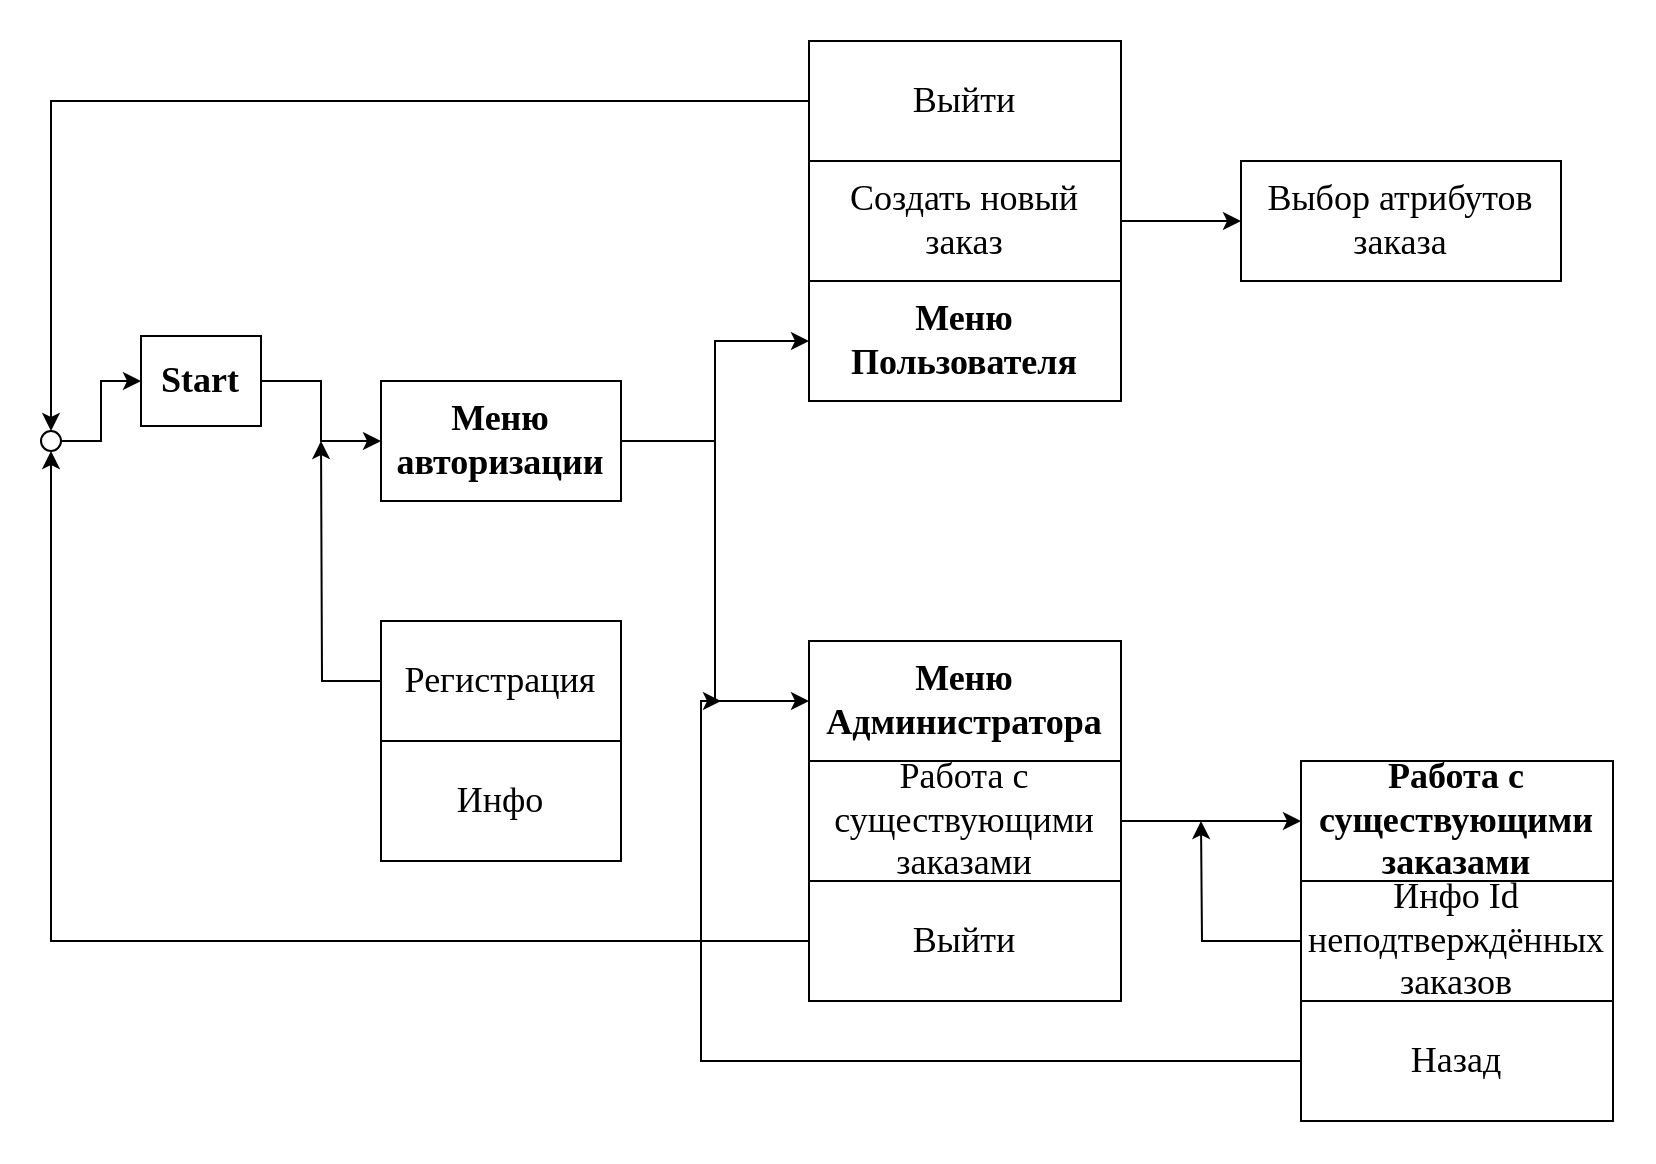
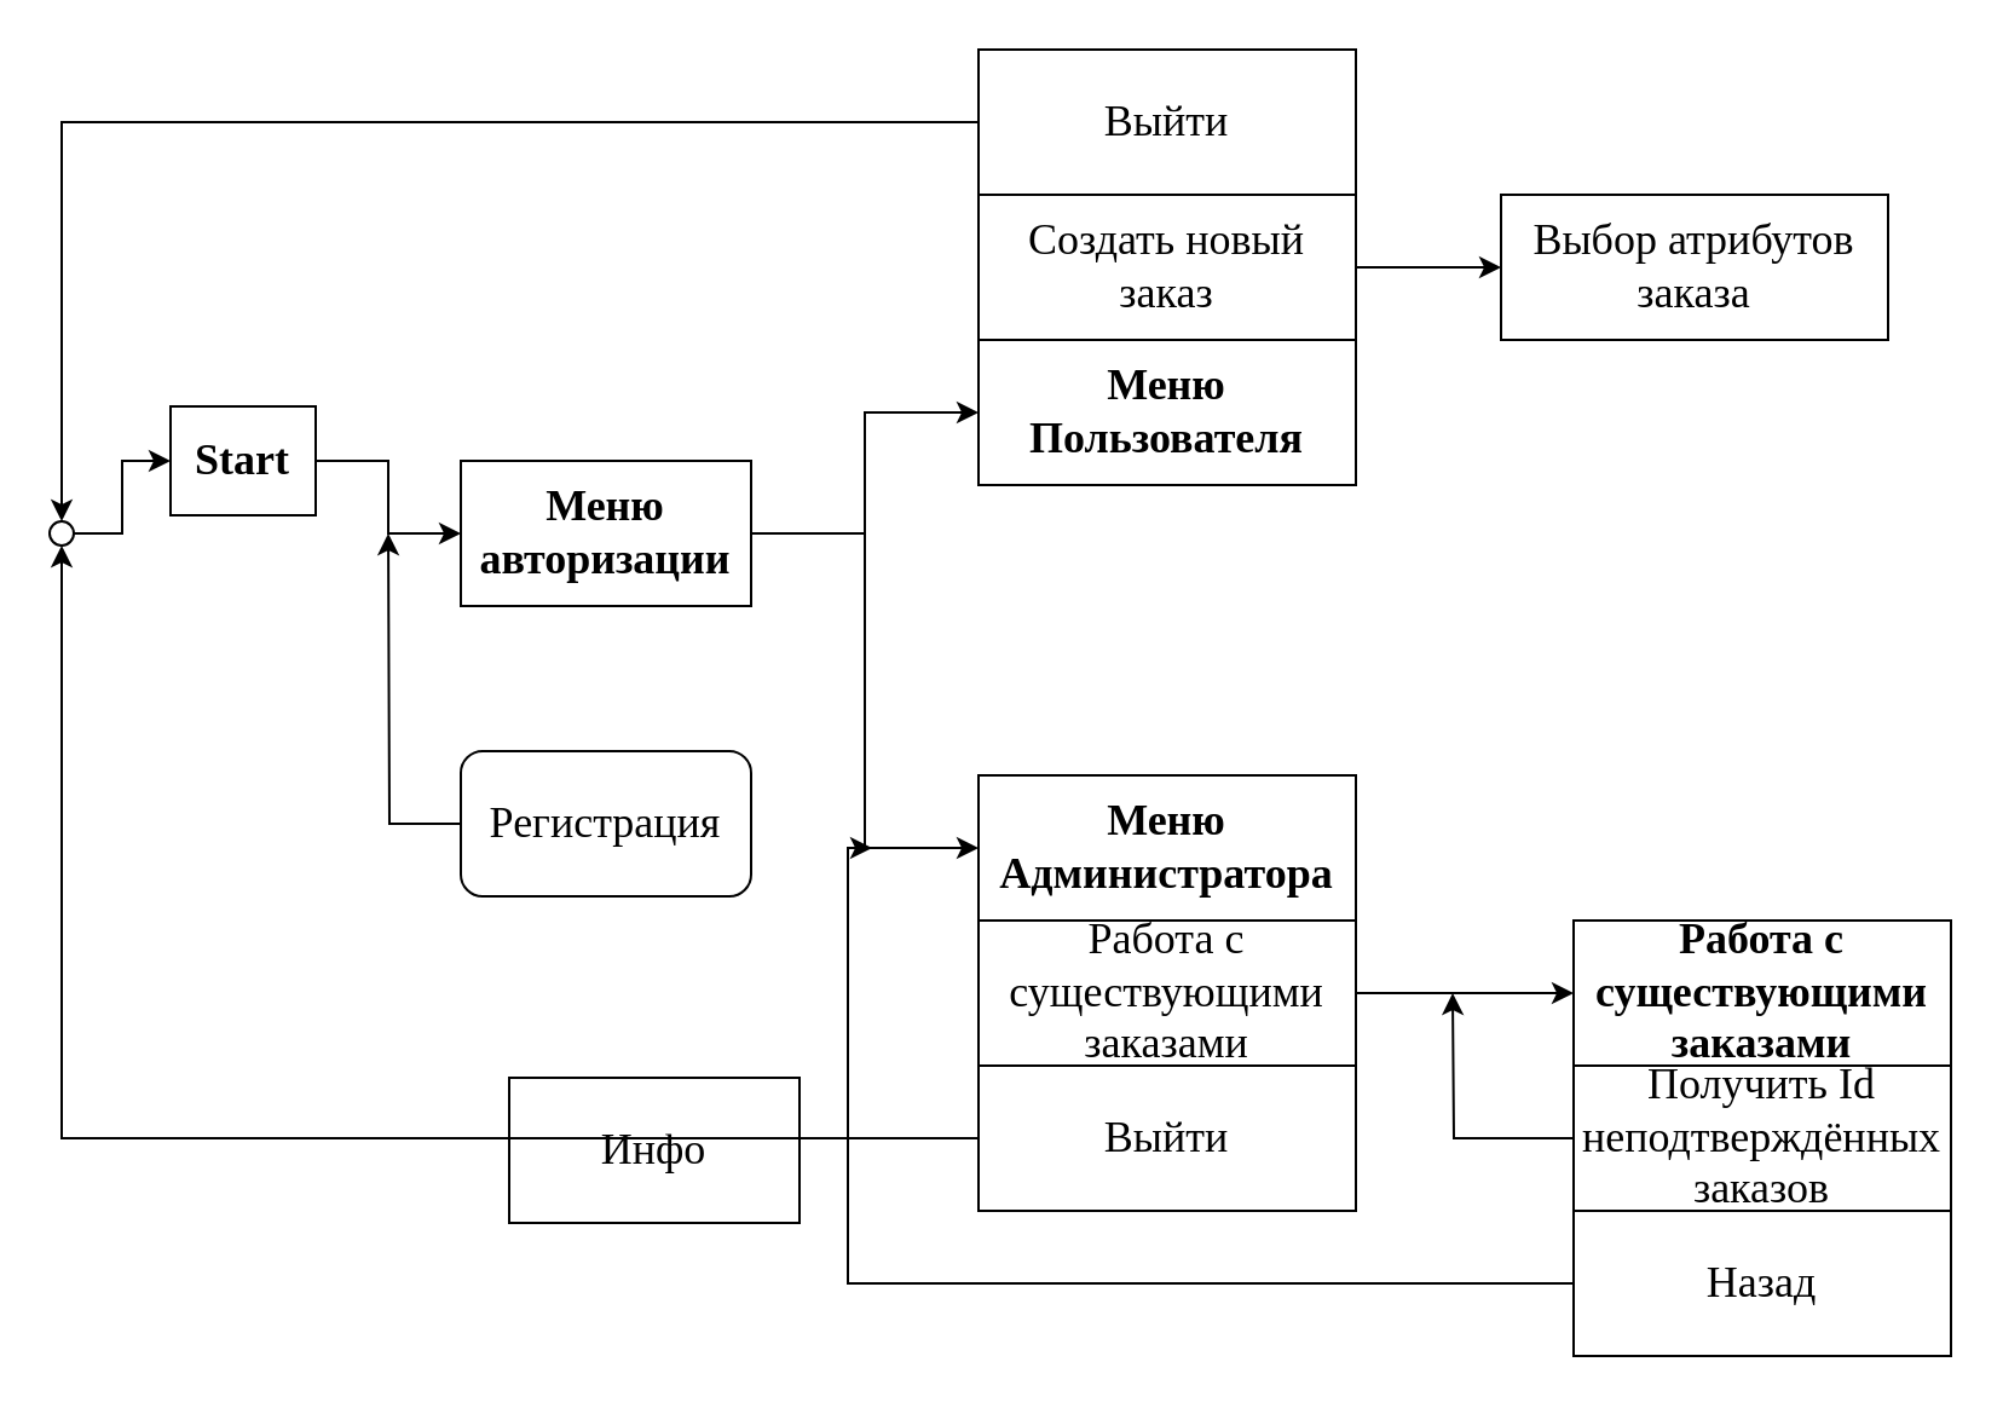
  <mxCell id="0" />
  <mxCell id="1" parent="0" />
  <mxCell id="2" style="edgeStyle=orthogonalEdgeStyle;rounded=0;orthogonalLoop=1;jettySize=auto;html=1;exitX=1;exitY=0.5;exitDx=0;exitDy=0;entryX=0;entryY=0.5;entryDx=0;entryDy=0;fontFamily=Times New Roman;fontSize=18;" edge="1" parent="1" source="3" target="11"><mxGeometry relative="1" as="geometry" /></mxCell>
  <mxCell id="3" value="&lt;font face=&quot;Times New Roman&quot; style=&quot;font-size: 18px;&quot;&gt;&lt;b style=&quot;&quot;&gt;Start&lt;/b&gt;&lt;/font&gt;" style="rounded=0;whiteSpace=wrap;html=1;" vertex="1" parent="1"><mxGeometry x="70" y="167.5" width="60" height="45" as="geometry" /></mxCell>
  <mxCell id="4" style="edgeStyle=orthogonalEdgeStyle;rounded=0;orthogonalLoop=1;jettySize=auto;html=1;exitX=1;exitY=0.5;exitDx=0;exitDy=0;entryX=0;entryY=0.5;entryDx=0;entryDy=0;fontFamily=Times New Roman;fontSize=14;" edge="1" parent="1" source="5" target="3"><mxGeometry relative="1" as="geometry" /></mxCell>
  <mxCell id="5" value="" style="ellipse;whiteSpace=wrap;html=1;aspect=fixed;fontFamily=Times New Roman;fontSize=14;" vertex="1" parent="1"><mxGeometry x="20" y="215" width="10" height="10" as="geometry" /></mxCell>
  <mxCell id="6" style="edgeStyle=orthogonalEdgeStyle;rounded=0;orthogonalLoop=1;jettySize=auto;html=1;exitX=0;exitY=0.5;exitDx=0;exitDy=0;fontFamily=Times New Roman;fontSize=18;" edge="1" parent="1" source="7"><mxGeometry relative="1" as="geometry"><mxPoint x="160" y="220" as="targetPoint" /></mxGeometry></mxCell>
- <mxCell id="7" value="&lt;font style=&quot;font-size: 18px;&quot;&gt;Регистрация&lt;/font&gt;" style="rounded=0;whiteSpace=wrap;html=1;fontFamily=Times New Roman;fontSize=14;" vertex="1" parent="1"><mxGeometry x="190" y="310" width="120" height="60" as="geometry" /></mxCell>
- <mxCell id="8" value="&lt;font style=&quot;font-size: 18px;&quot;&gt;Инфо&lt;/font&gt;" style="rounded=0;whiteSpace=wrap;html=1;fontFamily=Times New Roman;fontSize=14;" vertex="1" parent="1"><mxGeometry x="190" y="370" width="120" height="60" as="geometry" /></mxCell>
+ <mxCell id="7" value="&lt;font style=&quot;font-size: 18px;&quot;&gt;Регистрация&lt;/font&gt;" style="whiteSpace=wrap;html=1;fontFamily=Times New Roman;fontSize=14;rounded=1;" vertex="1" parent="1"><mxGeometry x="190" y="310" width="120" height="60" as="geometry" /></mxCell>
+ <mxCell id="8" value="&lt;font style=&quot;font-size: 18px;&quot;&gt;Инфо&lt;/font&gt;" style="rounded=0;whiteSpace=wrap;html=1;fontFamily=Times New Roman;fontSize=14;" vertex="1" parent="1"><mxGeometry x="210" y="445" width="120" height="60" as="geometry" /></mxCell>
  <mxCell id="9" style="edgeStyle=orthogonalEdgeStyle;rounded=0;orthogonalLoop=1;jettySize=auto;html=1;exitX=1;exitY=0.5;exitDx=0;exitDy=0;entryX=0;entryY=0.5;entryDx=0;entryDy=0;fontFamily=Times New Roman;fontSize=18;" edge="1" parent="1" source="11" target="16"><mxGeometry relative="1" as="geometry" /></mxCell>
  <mxCell id="10" style="edgeStyle=orthogonalEdgeStyle;rounded=0;orthogonalLoop=1;jettySize=auto;html=1;exitX=1;exitY=0.5;exitDx=0;exitDy=0;entryX=0;entryY=0.5;entryDx=0;entryDy=0;fontFamily=Times New Roman;fontSize=18;" edge="1" parent="1" source="11" target="22"><mxGeometry relative="1" as="geometry" /></mxCell>
  <mxCell id="11" value="&lt;b&gt;Меню авторизации&lt;/b&gt;" style="rounded=0;whiteSpace=wrap;html=1;fontFamily=Times New Roman;fontSize=18;" vertex="1" parent="1"><mxGeometry x="190" y="190" width="120" height="60" as="geometry" /></mxCell>
  <mxCell id="12" style="edgeStyle=orthogonalEdgeStyle;rounded=0;orthogonalLoop=1;jettySize=auto;html=1;exitX=1;exitY=0.5;exitDx=0;exitDy=0;entryX=0;entryY=0.5;entryDx=0;entryDy=0;fontFamily=Times New Roman;fontSize=18;" edge="1" parent="1" source="13" target="17"><mxGeometry relative="1" as="geometry" /></mxCell>
  <mxCell id="13" value="&lt;font style=&quot;font-size: 18px;&quot;&gt;Создать новый заказ&lt;/font&gt;" style="rounded=0;whiteSpace=wrap;html=1;fontFamily=Times New Roman;fontSize=14;" vertex="1" parent="1"><mxGeometry x="404" y="80" width="156" height="60" as="geometry" /></mxCell>
  <mxCell id="14" style="edgeStyle=orthogonalEdgeStyle;rounded=0;orthogonalLoop=1;jettySize=auto;html=1;exitX=0;exitY=0.5;exitDx=0;exitDy=0;entryX=0.5;entryY=0;entryDx=0;entryDy=0;fontFamily=Times New Roman;fontSize=18;" edge="1" parent="1" source="15" target="5"><mxGeometry relative="1" as="geometry" /></mxCell>
  <mxCell id="15" value="&lt;span style=&quot;font-size: 18px;&quot;&gt;Выйти&lt;/span&gt;" style="rounded=0;whiteSpace=wrap;html=1;fontFamily=Times New Roman;fontSize=14;" vertex="1" parent="1"><mxGeometry x="404" y="20" width="156" height="60" as="geometry" /></mxCell>
  <mxCell id="16" value="&lt;b&gt;Меню Пользователя&lt;/b&gt;" style="rounded=0;whiteSpace=wrap;html=1;fontFamily=Times New Roman;fontSize=18;" vertex="1" parent="1"><mxGeometry x="404" y="140" width="156" height="60" as="geometry" /></mxCell>
  <mxCell id="17" value="&lt;span style=&quot;font-size: 18px;&quot;&gt;Выбор атрибутов заказа&lt;/span&gt;" style="rounded=0;whiteSpace=wrap;html=1;fontFamily=Times New Roman;fontSize=14;" vertex="1" parent="1"><mxGeometry x="620" y="80" width="160" height="60" as="geometry" /></mxCell>
  <mxCell id="18" style="edgeStyle=orthogonalEdgeStyle;rounded=0;orthogonalLoop=1;jettySize=auto;html=1;exitX=1;exitY=0.5;exitDx=0;exitDy=0;entryX=0;entryY=0.5;entryDx=0;entryDy=0;fontFamily=Times New Roman;fontSize=18;" edge="1" parent="1" source="19" target="27"><mxGeometry relative="1" as="geometry" /></mxCell>
  <mxCell id="19" value="&lt;font style=&quot;font-size: 18px;&quot;&gt;Работа с существующими заказами&lt;/font&gt;" style="rounded=0;whiteSpace=wrap;html=1;fontFamily=Times New Roman;fontSize=14;" vertex="1" parent="1"><mxGeometry x="404" y="380" width="156" height="60" as="geometry" /></mxCell>
  <mxCell id="20" style="edgeStyle=orthogonalEdgeStyle;rounded=0;orthogonalLoop=1;jettySize=auto;html=1;exitX=0;exitY=0.5;exitDx=0;exitDy=0;entryX=0.5;entryY=1;entryDx=0;entryDy=0;fontFamily=Times New Roman;fontSize=18;" edge="1" parent="1" source="21" target="5"><mxGeometry relative="1" as="geometry" /></mxCell>
  <mxCell id="21" value="&lt;font style=&quot;font-size: 18px;&quot;&gt;Выйти&lt;/font&gt;" style="rounded=0;whiteSpace=wrap;html=1;fontFamily=Times New Roman;fontSize=14;" vertex="1" parent="1"><mxGeometry x="404" y="440" width="156" height="60" as="geometry" /></mxCell>
  <mxCell id="22" value="&lt;b&gt;Меню Администратора&lt;/b&gt;" style="rounded=0;whiteSpace=wrap;html=1;fontFamily=Times New Roman;fontSize=18;" vertex="1" parent="1"><mxGeometry x="404" y="320" width="156" height="60" as="geometry" /></mxCell>
  <mxCell id="23" style="edgeStyle=orthogonalEdgeStyle;rounded=0;orthogonalLoop=1;jettySize=auto;html=1;exitX=0;exitY=0.5;exitDx=0;exitDy=0;fontFamily=Times New Roman;fontSize=18;" edge="1" parent="1" source="24"><mxGeometry relative="1" as="geometry"><mxPoint x="600" y="410" as="targetPoint" /></mxGeometry></mxCell>
- <mxCell id="24" value="&lt;font style=&quot;font-size: 18px;&quot;&gt;Инфо Id неподтверждённых заказов&lt;/font&gt;" style="rounded=0;whiteSpace=wrap;html=1;fontFamily=Times New Roman;fontSize=14;" vertex="1" parent="1"><mxGeometry x="650" y="440" width="156" height="60" as="geometry" /></mxCell>
+ <mxCell id="24" value="&lt;font style=&quot;font-size: 18px;&quot;&gt;Получить Id неподтверждённых заказов&lt;/font&gt;" style="rounded=0;whiteSpace=wrap;html=1;fontFamily=Times New Roman;fontSize=14;" vertex="1" parent="1"><mxGeometry x="650" y="440" width="156" height="60" as="geometry" /></mxCell>
  <mxCell id="25" style="edgeStyle=orthogonalEdgeStyle;rounded=0;orthogonalLoop=1;jettySize=auto;html=1;exitX=0;exitY=0.5;exitDx=0;exitDy=0;fontFamily=Times New Roman;fontSize=18;" edge="1" parent="1" source="26"><mxGeometry relative="1" as="geometry"><mxPoint x="360" y="350" as="targetPoint" /><Array as="points"><mxPoint x="350" y="530" /><mxPoint x="350" y="350" /></Array></mxGeometry></mxCell>
  <mxCell id="26" value="&lt;font style=&quot;font-size: 18px;&quot;&gt;Назад&lt;/font&gt;" style="rounded=0;whiteSpace=wrap;html=1;fontFamily=Times New Roman;fontSize=14;" vertex="1" parent="1"><mxGeometry x="650" y="500" width="156" height="60" as="geometry" /></mxCell>
  <mxCell id="27" value="&lt;b&gt;Работа с существующими заказами&lt;/b&gt;" style="rounded=0;whiteSpace=wrap;html=1;fontFamily=Times New Roman;fontSize=18;" vertex="1" parent="1"><mxGeometry x="650" y="380" width="156" height="60" as="geometry" /></mxCell>
